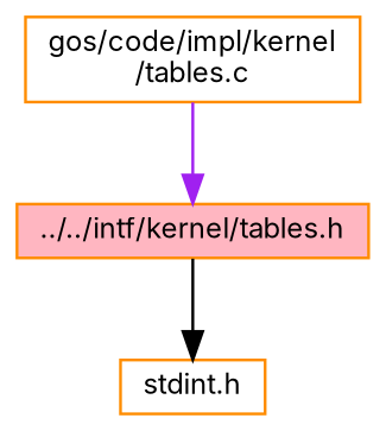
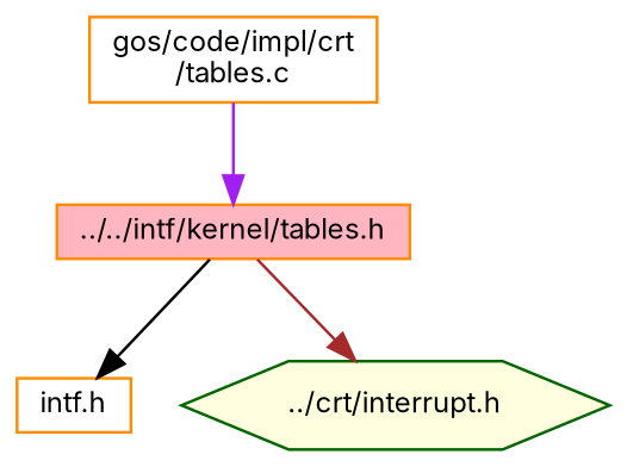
  digraph {
    fontname=Inter
    node [color=darkorange fillcolor=white fontname=Inter fontsize=10 shape=box style=filled]
    edge [fontname=Inter fontsize=10 labelfontname=Helvetica labelfontsize=10 style=solid]
-   n1 [fontcolor=black height=0.2 label="gos/code/impl/kernel\l/tables.c" width=0.4]
+   n1 [fontcolor=black height=0.2 label="gos/code/impl/crt\l/tables.c" width=0.4]
    n2 [fillcolor=lightpink height=0.2 label="../../intf/kernel/tables.h" width=0.4]
-   n3 [height=0.2 label="stdint.h" width=0.4]
+   n3 [height=0.2 label="intf.h" width=0.4]
+   n4 [color=darkgreen fillcolor=lightyellow height=0.2 label="../crt/interrupt.h" shape=hexagon width=0.4]
    n1 -> n2 [color=purple]
    n2 -> n3 [color=black]
+   n2 -> n4 [color=brown]
  }
